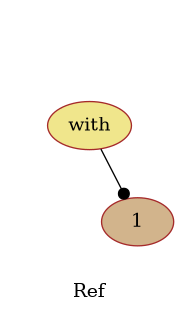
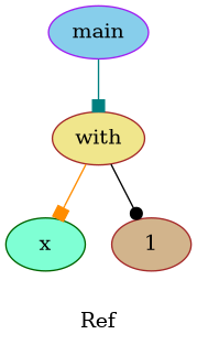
  digraph {
    label=Ref
    node [color=brown style=filled]
    edge [arrowhead=box]
+   n1 [color=purple fillcolor=skyblue label=main]
    n2 [fillcolor=khaki label=with]
+   n3 [color=darkgreen fillcolor=aquamarine label=x]
    n4 [fillcolor=tan label=1]
+   n1 -> n2 [color=teal]
+   n2 -> n3 [color=darkorange]
    n2 -> n4 [arrowhead=dot color=black]
  }
